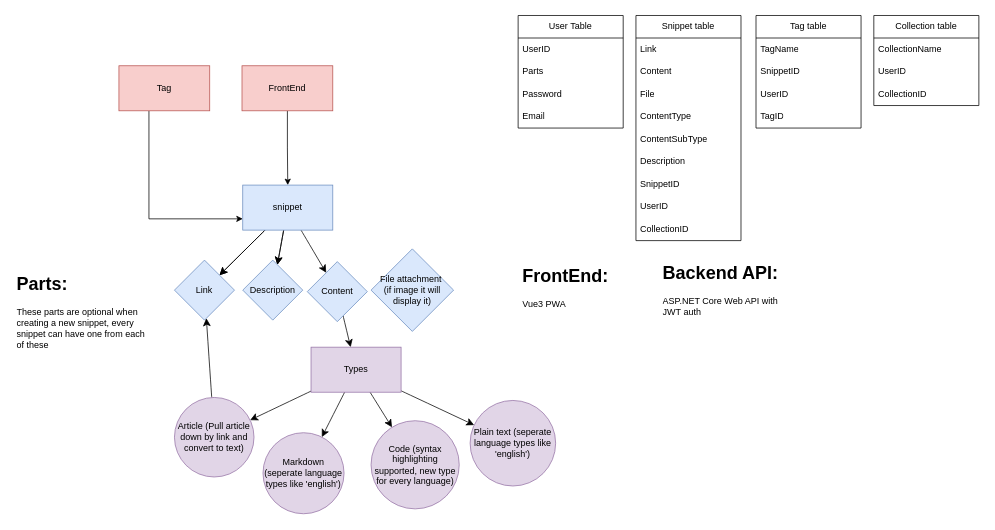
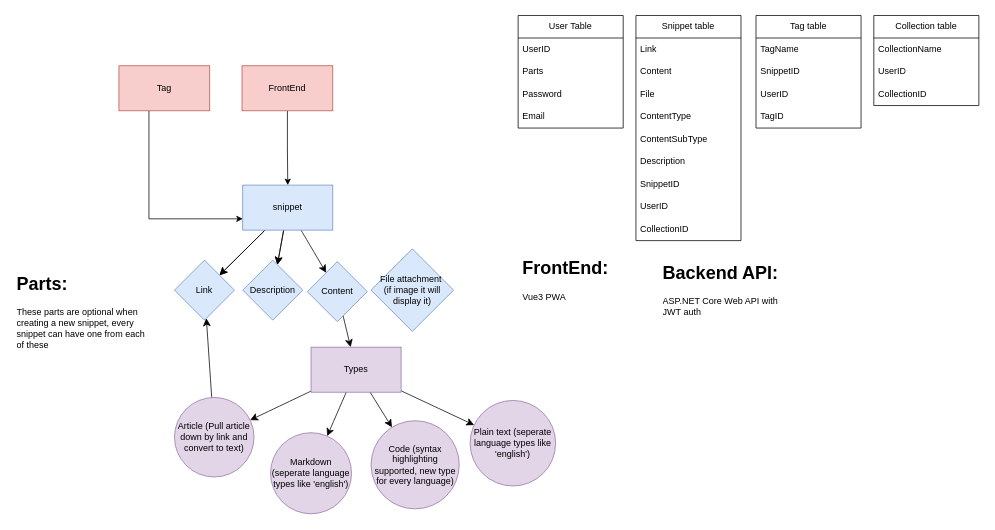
  <mxCell id="0" />
  <mxCell id="1" parent="0" />
  <mxCell id="2" style="edgeStyle=orthogonalEdgeStyle;rounded=0;orthogonalLoop=1;jettySize=auto;html=1;entryX=0.5;entryY=0;entryDx=0;entryDy=0;" parent="1" source="3" target="9" edge="1"><mxGeometry relative="1" as="geometry" /></mxCell>
  <mxCell id="3" value="FrontEnd" style="rounded=0;whiteSpace=wrap;html=1;fillColor=#f8cecc;strokeColor=#b85450;" parent="1" vertex="1"><mxGeometry x="322" y="87" width="121" height="60" as="geometry" /></mxCell>
  <mxCell id="4" value="" style="edgeStyle=none;curved=1;rounded=0;orthogonalLoop=1;jettySize=auto;html=1;fontSize=12;startSize=8;endSize=8;" parent="1" source="9" target="10" edge="1"><mxGeometry relative="1" as="geometry" /></mxCell>
  <mxCell id="5" value="" style="edgeStyle=none;curved=1;rounded=0;orthogonalLoop=1;jettySize=auto;html=1;fontSize=12;startSize=8;endSize=8;" parent="1" source="9" target="10" edge="1"><mxGeometry relative="1" as="geometry" /></mxCell>
  <mxCell id="6" style="edgeStyle=none;curved=1;rounded=0;orthogonalLoop=1;jettySize=auto;html=1;fontSize=12;startSize=8;endSize=8;" parent="1" source="9" target="11" edge="1"><mxGeometry relative="1" as="geometry" /></mxCell>
  <mxCell id="7" value="" style="edgeStyle=none;curved=1;rounded=0;orthogonalLoop=1;jettySize=auto;html=1;fontSize=12;startSize=8;endSize=8;" parent="1" source="9" target="11" edge="1"><mxGeometry relative="1" as="geometry" /></mxCell>
  <mxCell id="8" style="edgeStyle=none;curved=1;rounded=0;orthogonalLoop=1;jettySize=auto;html=1;fontSize=12;startSize=8;endSize=8;" parent="1" source="9" target="13" edge="1"><mxGeometry relative="1" as="geometry" /></mxCell>
  <mxCell id="9" value="snippet" style="whiteSpace=wrap;html=1;fillColor=#dae8fc;strokeColor=#6c8ebf;rounded=0;" parent="1" vertex="1"><mxGeometry x="323" y="246" width="120" height="60" as="geometry" /></mxCell>
  <mxCell id="10" value="Link" style="rhombus;whiteSpace=wrap;html=1;fillColor=#dae8fc;strokeColor=#6c8ebf;rounded=0;" parent="1" vertex="1"><mxGeometry x="232" y="346" width="80" height="80" as="geometry" /></mxCell>
  <mxCell id="11" value="Description" style="rhombus;whiteSpace=wrap;html=1;fillColor=#dae8fc;strokeColor=#6c8ebf;rounded=0;" parent="1" vertex="1"><mxGeometry x="323" y="346" width="80" height="80" as="geometry" /></mxCell>
  <mxCell id="12" value="" style="edgeStyle=none;curved=1;rounded=0;orthogonalLoop=1;jettySize=auto;html=1;fontSize=12;startSize=8;endSize=8;" parent="1" source="13" target="18" edge="1"><mxGeometry relative="1" as="geometry" /></mxCell>
  <mxCell id="13" value="Content" style="rhombus;whiteSpace=wrap;html=1;fillColor=#dae8fc;strokeColor=#6c8ebf;rounded=0;" parent="1" vertex="1"><mxGeometry x="409" y="348" width="80" height="80" as="geometry" /></mxCell>
  <mxCell id="14" value="" style="edgeStyle=none;curved=1;rounded=0;orthogonalLoop=1;jettySize=auto;html=1;fontSize=12;startSize=8;endSize=8;" parent="1" source="18" target="20" edge="1"><mxGeometry relative="1" as="geometry" /></mxCell>
  <mxCell id="15" style="edgeStyle=none;curved=1;rounded=0;orthogonalLoop=1;jettySize=auto;html=1;fontSize=12;startSize=8;endSize=8;" parent="1" source="18" target="21" edge="1"><mxGeometry relative="1" as="geometry" /></mxCell>
  <mxCell id="16" style="edgeStyle=none;curved=1;rounded=0;orthogonalLoop=1;jettySize=auto;html=1;fontSize=12;startSize=8;endSize=8;" parent="1" source="18" target="22" edge="1"><mxGeometry relative="1" as="geometry" /></mxCell>
  <mxCell id="17" value="" style="edgeStyle=none;curved=1;rounded=0;orthogonalLoop=1;jettySize=auto;html=1;fontSize=12;startSize=8;endSize=8;" parent="1" source="18" target="23" edge="1"><mxGeometry relative="1" as="geometry" /></mxCell>
  <mxCell id="18" value="Types" style="whiteSpace=wrap;html=1;fillColor=#e1d5e7;strokeColor=#9673a6;rounded=0;" parent="1" vertex="1"><mxGeometry x="414" y="462" width="120" height="60" as="geometry" /></mxCell>
  <mxCell id="19" style="edgeStyle=none;curved=1;rounded=0;orthogonalLoop=1;jettySize=auto;html=1;fontSize=12;startSize=8;endSize=8;" parent="1" source="20" target="10" edge="1"><mxGeometry relative="1" as="geometry" /></mxCell>
  <mxCell id="20" value="Article (Pull article down by link and convert to text)" style="ellipse;whiteSpace=wrap;html=1;fillColor=#e1d5e7;strokeColor=#9673a6;rounded=0;" parent="1" vertex="1"><mxGeometry x="232" y="529" width="106" height="106" as="geometry" /></mxCell>
  <mxCell id="21" value="Code (syntax highlighting supported, new type for every language)" style="ellipse;whiteSpace=wrap;html=1;fillColor=#e1d5e7;strokeColor=#9673a6;rounded=0;" parent="1" vertex="1"><mxGeometry x="494" y="560" width="117.5" height="117.5" as="geometry" /></mxCell>
- <mxCell id="22" value="Markdown (seperate language types like 'english')" style="ellipse;whiteSpace=wrap;html=1;fillColor=#e1d5e7;strokeColor=#9673a6;rounded=0;" parent="1" vertex="1"><mxGeometry x="350" y="576" width="108" height="108" as="geometry" /></mxCell>
+ <mxCell id="22" value="Markdown (seperate language types like 'english')" style="ellipse;whiteSpace=wrap;html=1;fillColor=#e1d5e7;strokeColor=#9673a6;rounded=0;" parent="1" vertex="1"><mxGeometry x="360" y="576" width="108" height="108" as="geometry" /></mxCell>
  <mxCell id="23" value="Plain text (seperate language types like 'english')" style="ellipse;whiteSpace=wrap;html=1;fillColor=#e1d5e7;strokeColor=#9673a6;rounded=0;" parent="1" vertex="1"><mxGeometry x="626" y="533" width="114" height="114" as="geometry" /></mxCell>
  <mxCell id="24" value="&lt;h1 style=&quot;margin-top: 0px;&quot;&gt;Parts:&lt;/h1&gt;&lt;p&gt;These parts are optional when creating a new snippet, every snippet can have one from each of these&lt;/p&gt;" style="text;html=1;whiteSpace=wrap;overflow=hidden;rounded=0;" parent="1" vertex="1"><mxGeometry x="20" y="357" width="180" height="120" as="geometry" /></mxCell>
  <mxCell id="25" value="&lt;span style=&quot;text-align: left;&quot;&gt;Snippet&lt;/span&gt;&amp;nbsp;table" style="swimlane;fontStyle=0;childLayout=stackLayout;horizontal=1;startSize=30;horizontalStack=0;resizeParent=1;resizeParentMax=0;resizeLast=0;collapsible=1;marginBottom=0;whiteSpace=wrap;html=1;" parent="1" vertex="1"><mxGeometry x="847" y="20" width="140" height="300" as="geometry" /></mxCell>
  <mxCell id="26" value="Link" style="text;strokeColor=none;fillColor=none;align=left;verticalAlign=middle;spacingLeft=4;spacingRight=4;overflow=hidden;points=[[0,0.5],[1,0.5]];portConstraint=eastwest;rotatable=0;whiteSpace=wrap;html=1;" parent="25" vertex="1"><mxGeometry y="30" width="140" height="30" as="geometry" /></mxCell>
  <mxCell id="27" value="Content" style="text;strokeColor=none;fillColor=none;align=left;verticalAlign=middle;spacingLeft=4;spacingRight=4;overflow=hidden;points=[[0,0.5],[1,0.5]];portConstraint=eastwest;rotatable=0;whiteSpace=wrap;html=1;" parent="25" vertex="1"><mxGeometry y="60" width="140" height="30" as="geometry" /></mxCell>
  <mxCell id="28" value="File" style="text;strokeColor=none;fillColor=none;align=left;verticalAlign=middle;spacingLeft=4;spacingRight=4;overflow=hidden;points=[[0,0.5],[1,0.5]];portConstraint=eastwest;rotatable=0;whiteSpace=wrap;html=1;" vertex="1" parent="25"><mxGeometry y="90" width="140" height="30" as="geometry" /></mxCell>
  <mxCell id="29" value="ContentType" style="text;strokeColor=none;fillColor=none;align=left;verticalAlign=middle;spacingLeft=4;spacingRight=4;overflow=hidden;points=[[0,0.5],[1,0.5]];portConstraint=eastwest;rotatable=0;whiteSpace=wrap;html=1;" parent="25" vertex="1"><mxGeometry y="120" width="140" height="30" as="geometry" /></mxCell>
  <mxCell id="30" value="ContentSub&lt;span style=&quot;background-color: initial;&quot;&gt;Type&lt;/span&gt;" style="text;strokeColor=none;fillColor=none;align=left;verticalAlign=middle;spacingLeft=4;spacingRight=4;overflow=hidden;points=[[0,0.5],[1,0.5]];portConstraint=eastwest;rotatable=0;whiteSpace=wrap;html=1;" vertex="1" parent="25"><mxGeometry y="150" width="140" height="30" as="geometry" /></mxCell>
  <mxCell id="31" value="Description" style="text;strokeColor=none;fillColor=none;align=left;verticalAlign=middle;spacingLeft=4;spacingRight=4;overflow=hidden;points=[[0,0.5],[1,0.5]];portConstraint=eastwest;rotatable=0;whiteSpace=wrap;html=1;" parent="25" vertex="1"><mxGeometry y="180" width="140" height="30" as="geometry" /></mxCell>
  <mxCell id="32" value="SnippetID" style="text;strokeColor=none;fillColor=none;align=left;verticalAlign=middle;spacingLeft=4;spacingRight=4;overflow=hidden;points=[[0,0.5],[1,0.5]];portConstraint=eastwest;rotatable=0;whiteSpace=wrap;html=1;" parent="25" vertex="1"><mxGeometry y="210" width="140" height="30" as="geometry" /></mxCell>
  <mxCell id="33" value="UserID" style="text;strokeColor=none;fillColor=none;align=left;verticalAlign=middle;spacingLeft=4;spacingRight=4;overflow=hidden;points=[[0,0.5],[1,0.5]];portConstraint=eastwest;rotatable=0;whiteSpace=wrap;html=1;" parent="25" vertex="1"><mxGeometry y="240" width="140" height="30" as="geometry" /></mxCell>
  <mxCell id="34" value="CollectionID" style="text;strokeColor=none;fillColor=none;align=left;verticalAlign=middle;spacingLeft=4;spacingRight=4;overflow=hidden;points=[[0,0.5],[1,0.5]];portConstraint=eastwest;rotatable=0;whiteSpace=wrap;html=1;" parent="25" vertex="1"><mxGeometry y="270" width="140" height="30" as="geometry" /></mxCell>
  <mxCell id="35" value="Tag table" style="swimlane;fontStyle=0;childLayout=stackLayout;horizontal=1;startSize=30;horizontalStack=0;resizeParent=1;resizeParentMax=0;resizeLast=0;collapsible=1;marginBottom=0;whiteSpace=wrap;html=1;" parent="1" vertex="1"><mxGeometry x="1007" y="20" width="140" height="150" as="geometry" /></mxCell>
  <mxCell id="36" value="TagName" style="text;strokeColor=none;fillColor=none;align=left;verticalAlign=middle;spacingLeft=4;spacingRight=4;overflow=hidden;points=[[0,0.5],[1,0.5]];portConstraint=eastwest;rotatable=0;whiteSpace=wrap;html=1;" parent="35" vertex="1"><mxGeometry y="30" width="140" height="30" as="geometry" /></mxCell>
  <mxCell id="37" value="SnippetID" style="text;strokeColor=none;fillColor=none;align=left;verticalAlign=middle;spacingLeft=4;spacingRight=4;overflow=hidden;points=[[0,0.5],[1,0.5]];portConstraint=eastwest;rotatable=0;whiteSpace=wrap;html=1;" parent="35" vertex="1"><mxGeometry y="60" width="140" height="30" as="geometry" /></mxCell>
  <mxCell id="38" value="UserID" style="text;strokeColor=none;fillColor=none;align=left;verticalAlign=middle;spacingLeft=4;spacingRight=4;overflow=hidden;points=[[0,0.5],[1,0.5]];portConstraint=eastwest;rotatable=0;whiteSpace=wrap;html=1;" vertex="1" parent="35"><mxGeometry y="90" width="140" height="30" as="geometry" /></mxCell>
  <mxCell id="39" value="TagID" style="text;strokeColor=none;fillColor=none;align=left;verticalAlign=middle;spacingLeft=4;spacingRight=4;overflow=hidden;points=[[0,0.5],[1,0.5]];portConstraint=eastwest;rotatable=0;whiteSpace=wrap;html=1;" parent="35" vertex="1"><mxGeometry y="120" width="140" height="30" as="geometry" /></mxCell>
  <mxCell id="40" value="Collection table" style="swimlane;fontStyle=0;childLayout=stackLayout;horizontal=1;startSize=30;horizontalStack=0;resizeParent=1;resizeParentMax=0;resizeLast=0;collapsible=1;marginBottom=0;whiteSpace=wrap;html=1;" parent="1" vertex="1"><mxGeometry x="1164" y="20" width="140" height="120" as="geometry" /></mxCell>
  <mxCell id="41" value="CollectionName" style="text;strokeColor=none;fillColor=none;align=left;verticalAlign=middle;spacingLeft=4;spacingRight=4;overflow=hidden;points=[[0,0.5],[1,0.5]];portConstraint=eastwest;rotatable=0;whiteSpace=wrap;html=1;" parent="40" vertex="1"><mxGeometry y="30" width="140" height="30" as="geometry" /></mxCell>
  <mxCell id="42" value="UserID" style="text;strokeColor=none;fillColor=none;align=left;verticalAlign=middle;spacingLeft=4;spacingRight=4;overflow=hidden;points=[[0,0.5],[1,0.5]];portConstraint=eastwest;rotatable=0;whiteSpace=wrap;html=1;" vertex="1" parent="40"><mxGeometry y="60" width="140" height="30" as="geometry" /></mxCell>
  <mxCell id="43" value="CollectionID" style="text;strokeColor=none;fillColor=none;align=left;verticalAlign=middle;spacingLeft=4;spacingRight=4;overflow=hidden;points=[[0,0.5],[1,0.5]];portConstraint=eastwest;rotatable=0;whiteSpace=wrap;html=1;" parent="40" vertex="1"><mxGeometry y="90" width="140" height="30" as="geometry" /></mxCell>
- <mxCell id="44" value="&lt;h1 style=&quot;margin-top: 0px;&quot;&gt;FrontEnd:&lt;/h1&gt;&lt;p&gt;Vue3 PWA&lt;/p&gt;" style="text;html=1;whiteSpace=wrap;overflow=hidden;rounded=0;" parent="1" vertex="1"><mxGeometry x="694" y="346" width="180" height="120" as="geometry" /></mxCell>
+ <mxCell id="44" value="&lt;h1 style=&quot;margin-top: 0px;&quot;&gt;FrontEnd:&lt;/h1&gt;&lt;p&gt;Vue3 PWA&lt;/p&gt;" style="text;html=1;whiteSpace=wrap;overflow=hidden;rounded=0;" parent="1" vertex="1"><mxGeometry x="694" y="336" width="180" height="120" as="geometry" /></mxCell>
  <mxCell id="45" value="&lt;h1 style=&quot;margin-top: 0px;&quot;&gt;Backend API:&lt;/h1&gt;&lt;p&gt;ASP.NET Core Web API with JWT auth&lt;br&gt;&lt;/p&gt;" style="text;html=1;whiteSpace=wrap;overflow=hidden;rounded=0;" parent="1" vertex="1"><mxGeometry x="881" y="342" width="180" height="120" as="geometry" /></mxCell>
  <mxCell id="46" value="User Table" style="swimlane;fontStyle=0;childLayout=stackLayout;horizontal=1;startSize=30;horizontalStack=0;resizeParent=1;resizeParentMax=0;resizeLast=0;collapsible=1;marginBottom=0;whiteSpace=wrap;html=1;" parent="1" vertex="1"><mxGeometry x="690" y="20" width="140" height="150" as="geometry" /></mxCell>
  <mxCell id="47" value="UserID" style="text;strokeColor=none;fillColor=none;align=left;verticalAlign=middle;spacingLeft=4;spacingRight=4;overflow=hidden;points=[[0,0.5],[1,0.5]];portConstraint=eastwest;rotatable=0;whiteSpace=wrap;html=1;" parent="46" vertex="1"><mxGeometry y="30" width="140" height="30" as="geometry" /></mxCell>
  <mxCell id="48" value="Parts" style="text;strokeColor=none;fillColor=none;align=left;verticalAlign=middle;spacingLeft=4;spacingRight=4;overflow=hidden;points=[[0,0.5],[1,0.5]];portConstraint=eastwest;rotatable=0;whiteSpace=wrap;html=1;" parent="46" vertex="1"><mxGeometry y="60" width="140" height="30" as="geometry" /></mxCell>
  <mxCell id="49" value="Password" style="text;strokeColor=none;fillColor=none;align=left;verticalAlign=middle;spacingLeft=4;spacingRight=4;overflow=hidden;points=[[0,0.5],[1,0.5]];portConstraint=eastwest;rotatable=0;whiteSpace=wrap;html=1;" parent="46" vertex="1"><mxGeometry y="90" width="140" height="30" as="geometry" /></mxCell>
  <mxCell id="50" value="Email" style="text;strokeColor=none;fillColor=none;align=left;verticalAlign=middle;spacingLeft=4;spacingRight=4;overflow=hidden;points=[[0,0.5],[1,0.5]];portConstraint=eastwest;rotatable=0;whiteSpace=wrap;html=1;" parent="46" vertex="1"><mxGeometry y="120" width="140" height="30" as="geometry" /></mxCell>
  <mxCell id="51" value="File attachment&amp;nbsp;&lt;div&gt;(if image it will display it)&lt;/div&gt;" style="rhombus;whiteSpace=wrap;html=1;fillColor=#dae8fc;strokeColor=#6c8ebf;rounded=0;" parent="1" vertex="1"><mxGeometry x="494" y="331" width="110" height="110" as="geometry" /></mxCell>
  <mxCell id="52" style="edgeStyle=orthogonalEdgeStyle;rounded=0;orthogonalLoop=1;jettySize=auto;html=1;entryX=0;entryY=0.75;entryDx=0;entryDy=0;" parent="1" source="53" target="9" edge="1"><mxGeometry relative="1" as="geometry"><Array as="points"><mxPoint x="198" y="291" /></Array></mxGeometry></mxCell>
  <mxCell id="53" value="Tag" style="rounded=0;whiteSpace=wrap;html=1;fillColor=#f8cecc;strokeColor=#b85450;" parent="1" vertex="1"><mxGeometry x="158" y="87" width="121" height="60" as="geometry" /></mxCell>
